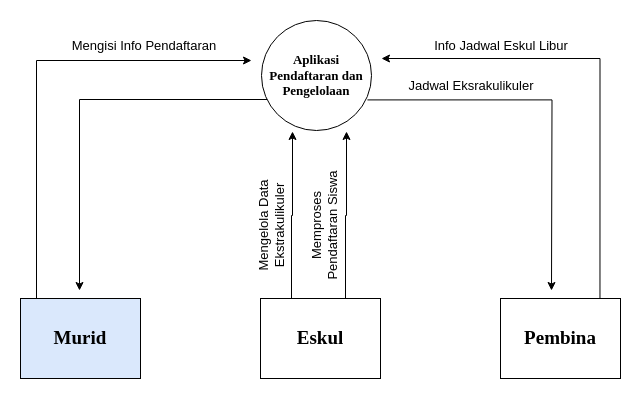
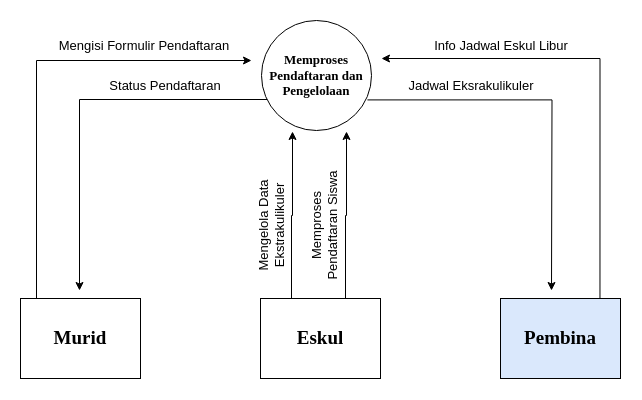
  <mxCell id="0" />
  <mxCell id="1" parent="0" />
  <mxCell id="2" value="" style="edgeStyle=orthogonalEdgeStyle;rounded=0;orthogonalLoop=1;jettySize=auto;html=1;" edge="1" parent="1"><mxGeometry relative="1" as="geometry"><mxPoint x="36" y="298" as="sourcePoint" /><mxPoint x="251" y="60" as="targetPoint" /><Array as="points"><mxPoint x="36" y="60" /></Array></mxGeometry></mxCell>
- <mxCell id="3" value="&lt;font face=&quot;Verdana&quot; style=&quot;font-size: 19px;&quot;&gt;&lt;b style=&quot;&quot;&gt;Murid&lt;/b&gt;&lt;/font&gt;" style="rounded=0;whiteSpace=wrap;html=1;fillColor=#dae8fc;" vertex="1" parent="1"><mxGeometry x="20" y="298" width="120" height="80" as="geometry" /></mxCell>
+ <mxCell id="3" value="&lt;font face=&quot;Verdana&quot; style=&quot;font-size: 19px;&quot;&gt;&lt;b style=&quot;&quot;&gt;Murid&lt;/b&gt;&lt;/font&gt;" style="rounded=0;whiteSpace=wrap;html=1;" vertex="1" parent="1"><mxGeometry x="20" y="298" width="120" height="80" as="geometry" /></mxCell>
  <mxCell id="4" style="edgeStyle=orthogonalEdgeStyle;rounded=0;orthogonalLoop=1;jettySize=auto;html=1;exitX=0.25;exitY=0;exitDx=0;exitDy=0;" edge="1" parent="1" source="5"><mxGeometry relative="1" as="geometry"><mxPoint x="292" y="131" as="targetPoint" /><mxPoint x="292" y="289" as="sourcePoint" /><Array as="points"><mxPoint x="291" y="298" /><mxPoint x="291" y="215" /><mxPoint x="292" y="215" /></Array></mxGeometry></mxCell>
  <mxCell id="5" value="&lt;font face=&quot;Verdana&quot; style=&quot;font-size: 19px;&quot;&gt;&lt;b&gt;Eskul&lt;/b&gt;&lt;/font&gt;" style="rounded=0;whiteSpace=wrap;html=1;" vertex="1" parent="1"><mxGeometry x="260" y="298" width="120" height="80" as="geometry" /></mxCell>
  <mxCell id="6" style="edgeStyle=orthogonalEdgeStyle;rounded=0;orthogonalLoop=1;jettySize=auto;html=1;exitX=0.829;exitY=0.014;exitDx=0;exitDy=0;exitPerimeter=0;" edge="1" parent="1" source="7"><mxGeometry relative="1" as="geometry"><mxPoint x="381" y="58" as="targetPoint" /><mxPoint x="599" y="276" as="sourcePoint" /><Array as="points"><mxPoint x="599" y="58" /></Array></mxGeometry></mxCell>
- <mxCell id="7" value="&lt;font face=&quot;Verdana&quot; style=&quot;font-size: 19px;&quot;&gt;&lt;b&gt;Pembina&lt;/b&gt;&lt;/font&gt;" style="rounded=0;whiteSpace=wrap;html=1;" vertex="1" parent="1"><mxGeometry x="500" y="298" width="120" height="80" as="geometry" /></mxCell>
- <mxCell id="8" value="&lt;font face=&quot;Verdana&quot; style=&quot;font-size: 13px;&quot;&gt;&lt;b&gt;Aplikasi Pendaftaran dan Pengelolaan&lt;/b&gt;&lt;/font&gt;" style="ellipse;whiteSpace=wrap;html=1;aspect=fixed;" vertex="1" parent="1"><mxGeometry x="261" y="20" width="110" height="110" as="geometry" /></mxCell>
+ <mxCell id="7" value="&lt;font face=&quot;Verdana&quot; style=&quot;font-size: 19px;&quot;&gt;&lt;b&gt;Pembina&lt;/b&gt;&lt;/font&gt;" style="rounded=0;whiteSpace=wrap;html=1;fillColor=#dae8fc;" vertex="1" parent="1"><mxGeometry x="500" y="298" width="120" height="80" as="geometry" /></mxCell>
+ <mxCell id="8" value="&lt;font face=&quot;Verdana&quot; style=&quot;font-size: 13px;&quot;&gt;&lt;b&gt;Memproses Pendaftaran dan Pengelolaan&lt;/b&gt;&lt;/font&gt;" style="ellipse;whiteSpace=wrap;html=1;aspect=fixed;" vertex="1" parent="1"><mxGeometry x="261" y="20" width="110" height="110" as="geometry" /></mxCell>
  <mxCell id="9" value="" style="edgeStyle=orthogonalEdgeStyle;rounded=0;orthogonalLoop=1;jettySize=auto;html=1;" edge="1" parent="1" source="8"><mxGeometry relative="1" as="geometry"><mxPoint x="251" y="100" as="sourcePoint" /><mxPoint x="79" y="290" as="targetPoint" /><Array as="points"><mxPoint x="79" y="99" /></Array></mxGeometry></mxCell>
- <mxCell id="10" value="Mengisi Info Pendaftaran" style="text;html=1;align=center;verticalAlign=middle;whiteSpace=wrap;rounded=0;fontSize=13;" vertex="1" parent="1"><mxGeometry x="41" y="30" width="206" height="30" as="geometry" /></mxCell>
+ <mxCell id="10" value="Mengisi Formulir Pendaftaran" style="text;html=1;align=center;verticalAlign=middle;whiteSpace=wrap;rounded=0;fontSize=13;" vertex="1" parent="1"><mxGeometry x="41" y="30" width="206" height="30" as="geometry" /></mxCell>
+ <mxCell id="11" value="Status Pendaftaran" style="text;html=1;align=center;verticalAlign=middle;whiteSpace=wrap;rounded=0;fontSize=13;" vertex="1" parent="1"><mxGeometry x="95" y="70" width="140" height="30" as="geometry" /></mxCell>
  <mxCell id="12" value="Mengelola Data Ekstrakulikuler" style="text;html=1;align=center;verticalAlign=middle;whiteSpace=wrap;rounded=0;fontSize=13;rotation=-90;" vertex="1" parent="1"><mxGeometry x="201" y="210" width="140" height="30" as="geometry" /></mxCell>
  <mxCell id="13" style="edgeStyle=orthogonalEdgeStyle;rounded=0;orthogonalLoop=1;jettySize=auto;html=1;exitX=0.25;exitY=0;exitDx=0;exitDy=0;" edge="1" parent="1"><mxGeometry relative="1" as="geometry"><mxPoint x="346" y="131" as="targetPoint" /><mxPoint x="344" y="298" as="sourcePoint" /><Array as="points"><mxPoint x="345" y="298" /><mxPoint x="345" y="215" /><mxPoint x="346" y="215" /></Array></mxGeometry></mxCell>
  <mxCell id="14" value="Memproses Pendaftaran Siswa" style="text;html=1;align=center;verticalAlign=middle;whiteSpace=wrap;rounded=0;fontSize=13;rotation=-90;" vertex="1" parent="1"><mxGeometry x="254" y="210" width="140" height="30" as="geometry" /></mxCell>
  <mxCell id="15" value="Info Jadwal Eskul Libur" style="text;html=1;align=center;verticalAlign=middle;whiteSpace=wrap;rounded=0;fontSize=13;rotation=0;" vertex="1" parent="1"><mxGeometry x="431" y="30" width="140" height="30" as="geometry" /></mxCell>
  <mxCell id="16" style="edgeStyle=orthogonalEdgeStyle;rounded=0;orthogonalLoop=1;jettySize=auto;html=1;exitX=0.963;exitY=0.722;exitDx=0;exitDy=0;exitPerimeter=0;" edge="1" parent="1" source="8"><mxGeometry relative="1" as="geometry"><mxPoint x="551" y="290" as="targetPoint" /></mxGeometry></mxCell>
  <mxCell id="17" value="Jadwal Eksrakulikuler" style="text;html=1;align=center;verticalAlign=middle;whiteSpace=wrap;rounded=0;fontSize=13;rotation=0;" vertex="1" parent="1"><mxGeometry x="401" y="70" width="140" height="30" as="geometry" /></mxCell>
